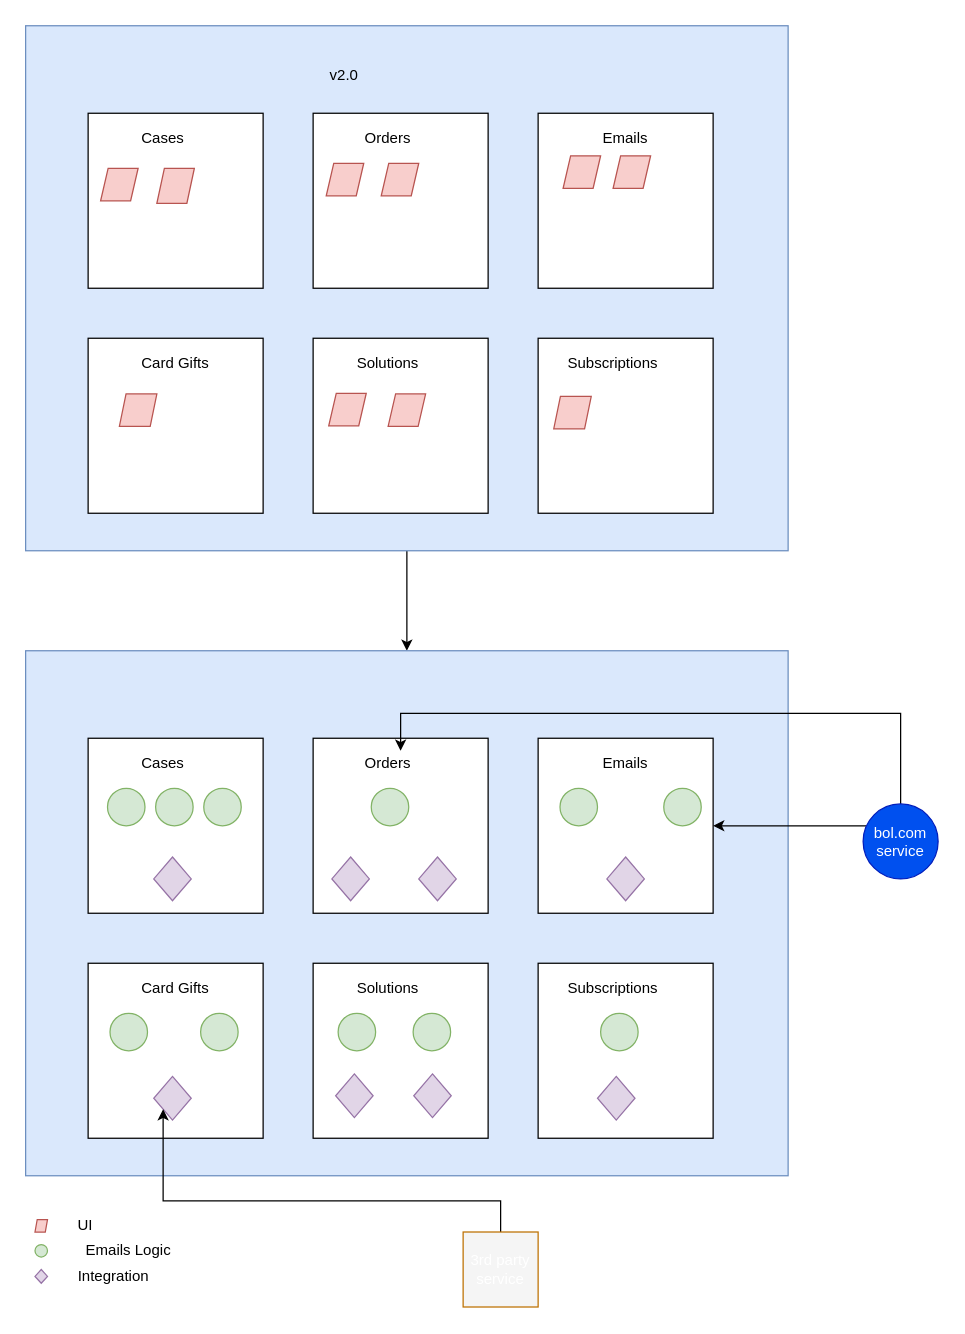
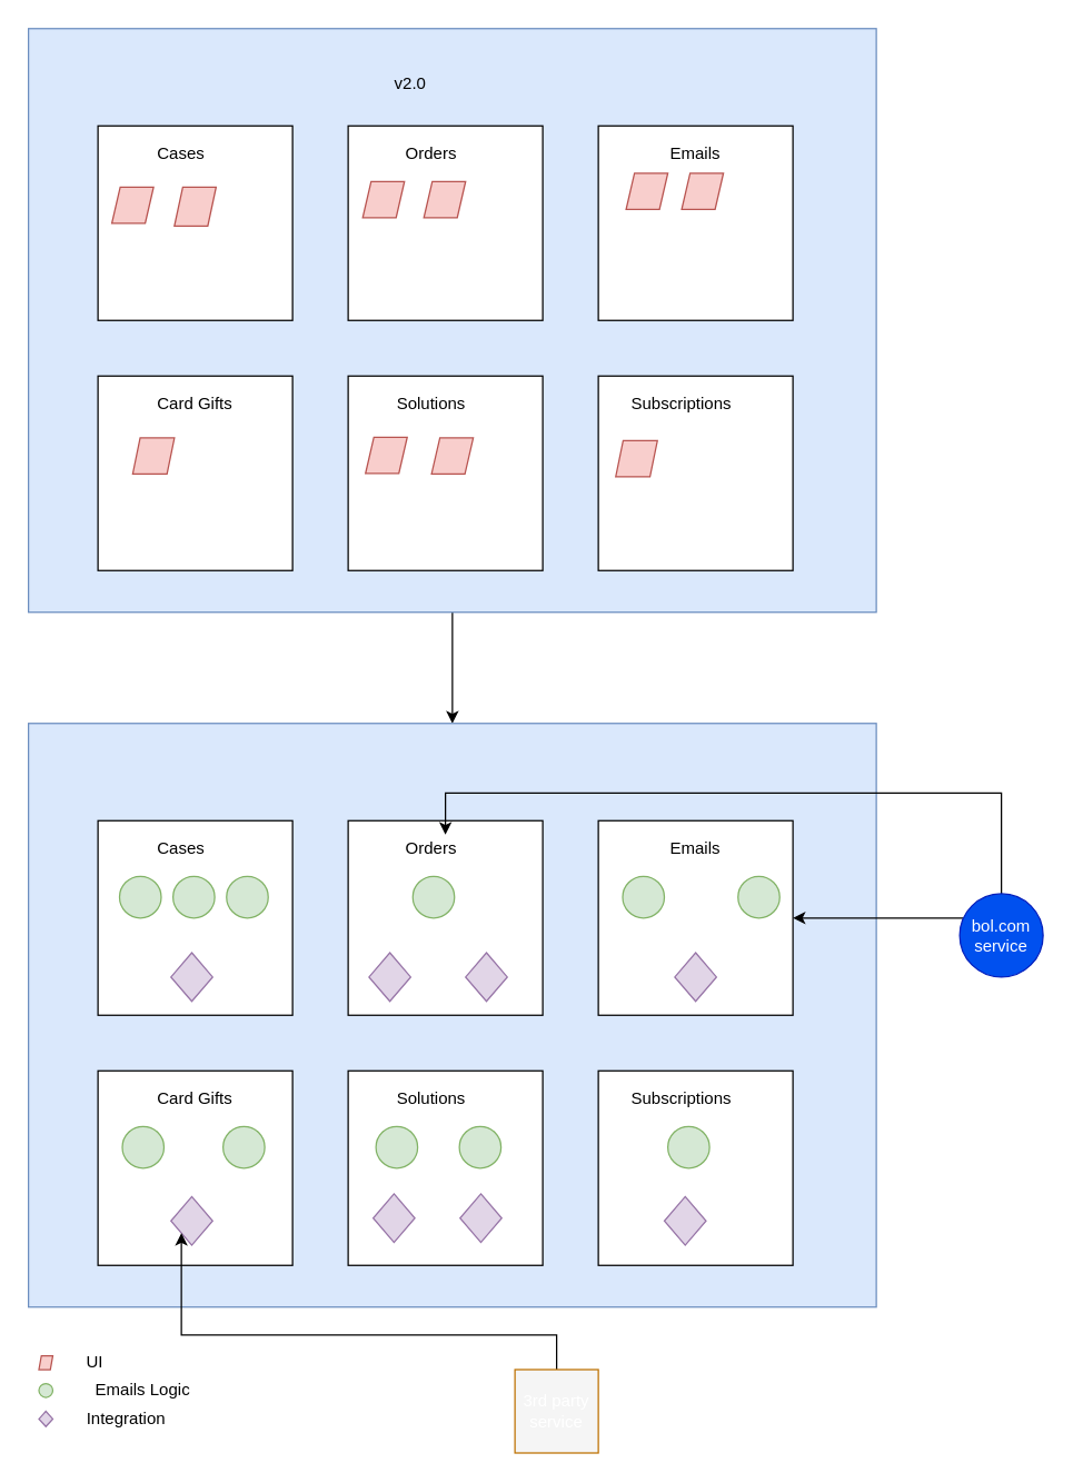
  <mxCell id="0" />
  <mxCell id="1" parent="0" />
  <mxCell id="2" value="" style="edgeStyle=orthogonalEdgeStyle;rounded=0;orthogonalLoop=1;jettySize=auto;html=1;" parent="1" source="3" target="33" edge="1"><mxGeometry relative="1" as="geometry" /></mxCell>
  <mxCell id="3" value="" style="rounded=0;whiteSpace=wrap;html=1;fillColor=#dae8fc;strokeColor=#6c8ebf;" parent="1" vertex="1"><mxGeometry x="20" y="20" width="610" height="420" as="geometry" /></mxCell>
  <mxCell id="4" value="" style="whiteSpace=wrap;html=1;aspect=fixed;" parent="1" vertex="1"><mxGeometry x="70" y="90" width="140" height="140" as="geometry" /></mxCell>
  <mxCell id="5" value="" style="whiteSpace=wrap;html=1;aspect=fixed;" parent="1" vertex="1"><mxGeometry x="250" y="90" width="140" height="140" as="geometry" /></mxCell>
  <mxCell id="6" value="" style="whiteSpace=wrap;html=1;aspect=fixed;" parent="1" vertex="1"><mxGeometry x="70" y="270" width="140" height="140" as="geometry" /></mxCell>
  <mxCell id="7" value="" style="whiteSpace=wrap;html=1;aspect=fixed;" parent="1" vertex="1"><mxGeometry x="250" y="270" width="140" height="140" as="geometry" /></mxCell>
  <mxCell id="8" value="" style="whiteSpace=wrap;html=1;aspect=fixed;" parent="1" vertex="1"><mxGeometry x="430" y="90" width="140" height="140" as="geometry" /></mxCell>
  <mxCell id="9" value="" style="whiteSpace=wrap;html=1;aspect=fixed;" parent="1" vertex="1"><mxGeometry x="430" y="270" width="140" height="140" as="geometry" /></mxCell>
  <mxCell id="10" value="Cases" style="text;html=1;strokeColor=none;fillColor=none;align=center;verticalAlign=middle;whiteSpace=wrap;rounded=0;" parent="1" vertex="1"><mxGeometry x="110" y="100" width="40" height="20" as="geometry" /></mxCell>
  <mxCell id="11" value="Orders" style="text;html=1;strokeColor=none;fillColor=none;align=center;verticalAlign=middle;whiteSpace=wrap;rounded=0;" parent="1" vertex="1"><mxGeometry x="290" y="100" width="40" height="20" as="geometry" /></mxCell>
  <mxCell id="12" value="Emails" style="text;html=1;strokeColor=none;fillColor=none;align=center;verticalAlign=middle;whiteSpace=wrap;rounded=0;" parent="1" vertex="1"><mxGeometry x="480" y="100" width="40" height="20" as="geometry" /></mxCell>
  <mxCell id="13" value="Card Gifts" style="text;html=1;strokeColor=none;fillColor=none;align=center;verticalAlign=middle;whiteSpace=wrap;rounded=0;" parent="1" vertex="1"><mxGeometry x="110" y="280" width="60" height="20" as="geometry" /></mxCell>
  <mxCell id="14" value="Solutions" style="text;html=1;strokeColor=none;fillColor=none;align=center;verticalAlign=middle;whiteSpace=wrap;rounded=0;" parent="1" vertex="1"><mxGeometry x="290" y="280" width="40" height="20" as="geometry" /></mxCell>
  <mxCell id="15" value="Subscriptions" style="text;html=1;strokeColor=none;fillColor=none;align=center;verticalAlign=middle;whiteSpace=wrap;rounded=0;" parent="1" vertex="1"><mxGeometry x="470" y="280" width="40" height="20" as="geometry" /></mxCell>
  <mxCell id="16" value="" style="shape=parallelogram;perimeter=parallelogramPerimeter;whiteSpace=wrap;html=1;fillColor=#f8cecc;strokeColor=#b85450;" parent="1" vertex="1"><mxGeometry x="80" y="134" width="30" height="26" as="geometry" /></mxCell>
  <mxCell id="17" value="" style="shape=parallelogram;perimeter=parallelogramPerimeter;whiteSpace=wrap;html=1;fillColor=#f8cecc;strokeColor=#b85450;" parent="1" vertex="1"><mxGeometry x="125" y="134" width="30" height="28" as="geometry" /></mxCell>
  <mxCell id="18" value="" style="shape=parallelogram;perimeter=parallelogramPerimeter;whiteSpace=wrap;html=1;fillColor=#f8cecc;strokeColor=#b85450;" parent="1" vertex="1"><mxGeometry x="260.5" y="130" width="30" height="26" as="geometry" /></mxCell>
  <mxCell id="19" value="" style="shape=parallelogram;perimeter=parallelogramPerimeter;whiteSpace=wrap;html=1;fillColor=#f8cecc;strokeColor=#b85450;" parent="1" vertex="1"><mxGeometry x="304.5" y="130" width="30" height="26" as="geometry" /></mxCell>
  <mxCell id="20" value="" style="shape=parallelogram;perimeter=parallelogramPerimeter;whiteSpace=wrap;html=1;fillColor=#f8cecc;strokeColor=#b85450;" parent="1" vertex="1"><mxGeometry x="490" y="124" width="30" height="26" as="geometry" /></mxCell>
  <mxCell id="21" value="" style="shape=parallelogram;perimeter=parallelogramPerimeter;whiteSpace=wrap;html=1;fillColor=#f8cecc;strokeColor=#b85450;" parent="1" vertex="1"><mxGeometry x="450" y="124" width="30" height="26" as="geometry" /></mxCell>
  <mxCell id="22" value="" style="shape=parallelogram;perimeter=parallelogramPerimeter;whiteSpace=wrap;html=1;fillColor=#f8cecc;strokeColor=#b85450;" parent="1" vertex="1"><mxGeometry x="262.5" y="314" width="30" height="26" as="geometry" /></mxCell>
  <mxCell id="23" value="" style="shape=parallelogram;perimeter=parallelogramPerimeter;whiteSpace=wrap;html=1;fillColor=#f8cecc;strokeColor=#b85450;" parent="1" vertex="1"><mxGeometry x="310" y="314.5" width="30" height="26" as="geometry" /></mxCell>
  <mxCell id="24" value="" style="shape=parallelogram;perimeter=parallelogramPerimeter;whiteSpace=wrap;html=1;fillColor=#f8cecc;strokeColor=#b85450;size=0.178;" parent="1" vertex="1"><mxGeometry x="95" y="314.5" width="30" height="26" as="geometry" /></mxCell>
  <mxCell id="25" value="" style="shape=parallelogram;perimeter=parallelogramPerimeter;whiteSpace=wrap;html=1;fillColor=#f8cecc;strokeColor=#b85450;size=0.178;" parent="1" vertex="1"><mxGeometry x="442.5" y="316.5" width="30" height="26" as="geometry" /></mxCell>
- <mxCell id="26" value="v2.0" style="text;html=1;strokeColor=none;fillColor=none;align=center;verticalAlign=middle;whiteSpace=wrap;rounded=0;" parent="1" vertex="1"><mxGeometry x="255" y="50" width="40" height="20" as="geometry" /></mxCell>
+ <mxCell id="26" value="v2.0" style="text;html=1;strokeColor=none;fillColor=none;align=center;verticalAlign=middle;whiteSpace=wrap;rounded=0;" parent="1" vertex="1"><mxGeometry x="275" y="50" width="40" height="20" as="geometry" /></mxCell>
  <mxCell id="27" value="" style="shape=parallelogram;perimeter=parallelogramPerimeter;whiteSpace=wrap;html=1;fillColor=#f8cecc;strokeColor=#b85450;size=0.178;" parent="1" vertex="1"><mxGeometry x="27.5" y="975" width="10" height="10" as="geometry" /></mxCell>
  <mxCell id="28" value="" style="ellipse;whiteSpace=wrap;html=1;aspect=fixed;fillColor=#d5e8d4;strokeColor=#82b366;" parent="1" vertex="1"><mxGeometry x="27.5" y="995" width="10" height="10" as="geometry" /></mxCell>
  <mxCell id="29" value="" style="rhombus;whiteSpace=wrap;html=1;fillColor=#e1d5e7;strokeColor=#9673a6;" parent="1" vertex="1"><mxGeometry x="27.5" y="1015" width="10" height="11" as="geometry" /></mxCell>
  <mxCell id="30" value="UI" style="text;html=1;strokeColor=none;fillColor=none;align=center;verticalAlign=middle;whiteSpace=wrap;rounded=0;" parent="1" vertex="1"><mxGeometry x="47.5" y="970" width="40" height="20" as="geometry" /></mxCell>
  <mxCell id="31" value="Emails Logic" style="text;html=1;strokeColor=none;fillColor=none;align=center;verticalAlign=middle;whiteSpace=wrap;rounded=0;" parent="1" vertex="1"><mxGeometry x="55" y="987.5" width="95" height="25" as="geometry" /></mxCell>
  <mxCell id="32" value="Integration" style="text;html=1;strokeColor=none;fillColor=none;align=center;verticalAlign=middle;whiteSpace=wrap;rounded=0;" parent="1" vertex="1"><mxGeometry x="42.5" y="1008" width="95" height="25" as="geometry" /></mxCell>
  <mxCell id="33" value="" style="rounded=0;whiteSpace=wrap;html=1;fillColor=#dae8fc;strokeColor=#6c8ebf;" parent="1" vertex="1"><mxGeometry x="20" y="520" width="610" height="420" as="geometry" /></mxCell>
  <mxCell id="34" value="" style="whiteSpace=wrap;html=1;aspect=fixed;" parent="1" vertex="1"><mxGeometry x="70" y="590" width="140" height="140" as="geometry" /></mxCell>
  <mxCell id="35" value="" style="whiteSpace=wrap;html=1;aspect=fixed;" parent="1" vertex="1"><mxGeometry x="250" y="590" width="140" height="140" as="geometry" /></mxCell>
  <mxCell id="36" value="" style="whiteSpace=wrap;html=1;aspect=fixed;" parent="1" vertex="1"><mxGeometry x="70" y="770" width="140" height="140" as="geometry" /></mxCell>
  <mxCell id="37" value="" style="whiteSpace=wrap;html=1;aspect=fixed;" parent="1" vertex="1"><mxGeometry x="250" y="770" width="140" height="140" as="geometry" /></mxCell>
  <mxCell id="38" value="" style="whiteSpace=wrap;html=1;aspect=fixed;" parent="1" vertex="1"><mxGeometry x="430" y="590" width="140" height="140" as="geometry" /></mxCell>
  <mxCell id="39" value="" style="whiteSpace=wrap;html=1;aspect=fixed;" parent="1" vertex="1"><mxGeometry x="430" y="770" width="140" height="140" as="geometry" /></mxCell>
  <mxCell id="40" value="Cases" style="text;html=1;strokeColor=none;fillColor=none;align=center;verticalAlign=middle;whiteSpace=wrap;rounded=0;" parent="1" vertex="1"><mxGeometry x="110" y="600" width="40" height="20" as="geometry" /></mxCell>
  <mxCell id="41" value="Orders" style="text;html=1;strokeColor=none;fillColor=none;align=center;verticalAlign=middle;whiteSpace=wrap;rounded=0;" parent="1" vertex="1"><mxGeometry x="290" y="600" width="40" height="20" as="geometry" /></mxCell>
  <mxCell id="42" value="Emails" style="text;html=1;strokeColor=none;fillColor=none;align=center;verticalAlign=middle;whiteSpace=wrap;rounded=0;" parent="1" vertex="1"><mxGeometry x="480" y="600" width="40" height="20" as="geometry" /></mxCell>
  <mxCell id="43" value="Card Gifts" style="text;html=1;strokeColor=none;fillColor=none;align=center;verticalAlign=middle;whiteSpace=wrap;rounded=0;" parent="1" vertex="1"><mxGeometry x="110" y="780" width="60" height="20" as="geometry" /></mxCell>
  <mxCell id="44" value="Solutions" style="text;html=1;strokeColor=none;fillColor=none;align=center;verticalAlign=middle;whiteSpace=wrap;rounded=0;" parent="1" vertex="1"><mxGeometry x="290" y="780" width="40" height="20" as="geometry" /></mxCell>
  <mxCell id="45" value="Subscriptions" style="text;html=1;strokeColor=none;fillColor=none;align=center;verticalAlign=middle;whiteSpace=wrap;rounded=0;" parent="1" vertex="1"><mxGeometry x="470" y="780" width="40" height="20" as="geometry" /></mxCell>
  <mxCell id="46" value="" style="ellipse;whiteSpace=wrap;html=1;aspect=fixed;fillColor=#d5e8d4;strokeColor=#82b366;" parent="1" vertex="1"><mxGeometry x="162.5" y="630" width="30" height="30" as="geometry" /></mxCell>
  <mxCell id="47" value="" style="ellipse;whiteSpace=wrap;html=1;aspect=fixed;fillColor=#d5e8d4;strokeColor=#82b366;" parent="1" vertex="1"><mxGeometry x="85.5" y="630" width="30" height="30" as="geometry" /></mxCell>
  <mxCell id="48" value="" style="ellipse;whiteSpace=wrap;html=1;aspect=fixed;fillColor=#d5e8d4;strokeColor=#82b366;" parent="1" vertex="1"><mxGeometry x="124" y="630" width="30" height="30" as="geometry" /></mxCell>
  <mxCell id="49" value="" style="ellipse;whiteSpace=wrap;html=1;aspect=fixed;fillColor=#d5e8d4;strokeColor=#82b366;" parent="1" vertex="1"><mxGeometry x="296.5" y="630" width="30" height="30" as="geometry" /></mxCell>
  <mxCell id="50" value="" style="ellipse;whiteSpace=wrap;html=1;aspect=fixed;fillColor=#d5e8d4;strokeColor=#82b366;" parent="1" vertex="1"><mxGeometry x="530.5" y="630" width="30" height="30" as="geometry" /></mxCell>
  <mxCell id="51" value="" style="ellipse;whiteSpace=wrap;html=1;aspect=fixed;fillColor=#d5e8d4;strokeColor=#82b366;" parent="1" vertex="1"><mxGeometry x="447.5" y="630" width="30" height="30" as="geometry" /></mxCell>
  <mxCell id="52" value="" style="rhombus;whiteSpace=wrap;html=1;fillColor=#e1d5e7;strokeColor=#9673a6;" parent="1" vertex="1"><mxGeometry x="122.5" y="685" width="30" height="35" as="geometry" /></mxCell>
  <mxCell id="53" value="" style="rhombus;whiteSpace=wrap;html=1;fillColor=#e1d5e7;strokeColor=#9673a6;" parent="1" vertex="1"><mxGeometry x="334.5" y="685" width="30" height="35" as="geometry" /></mxCell>
  <mxCell id="54" value="" style="rhombus;whiteSpace=wrap;html=1;fillColor=#e1d5e7;strokeColor=#9673a6;" parent="1" vertex="1"><mxGeometry x="265" y="685" width="30" height="35" as="geometry" /></mxCell>
  <mxCell id="55" value="" style="rhombus;whiteSpace=wrap;html=1;fillColor=#e1d5e7;strokeColor=#9673a6;" parent="1" vertex="1"><mxGeometry x="485" y="685" width="30" height="35" as="geometry" /></mxCell>
  <mxCell id="56" value="" style="rhombus;whiteSpace=wrap;html=1;fillColor=#e1d5e7;strokeColor=#9673a6;" parent="1" vertex="1"><mxGeometry x="330.5" y="858.5" width="30" height="35" as="geometry" /></mxCell>
  <mxCell id="57" value="" style="rhombus;whiteSpace=wrap;html=1;fillColor=#e1d5e7;strokeColor=#9673a6;" parent="1" vertex="1"><mxGeometry x="268" y="858.5" width="30" height="35" as="geometry" /></mxCell>
  <mxCell id="58" value="" style="ellipse;whiteSpace=wrap;html=1;aspect=fixed;fillColor=#d5e8d4;strokeColor=#82b366;" parent="1" vertex="1"><mxGeometry x="330" y="810" width="30" height="30" as="geometry" /></mxCell>
  <mxCell id="59" value="" style="ellipse;whiteSpace=wrap;html=1;aspect=fixed;fillColor=#d5e8d4;strokeColor=#82b366;" parent="1" vertex="1"><mxGeometry x="270" y="810" width="30" height="30" as="geometry" /></mxCell>
  <mxCell id="60" value="" style="rhombus;whiteSpace=wrap;html=1;fillColor=#e1d5e7;strokeColor=#9673a6;" parent="1" vertex="1"><mxGeometry x="122.5" y="860.5" width="30" height="35" as="geometry" /></mxCell>
  <mxCell id="61" value="" style="ellipse;whiteSpace=wrap;html=1;aspect=fixed;fillColor=#d5e8d4;strokeColor=#82b366;" parent="1" vertex="1"><mxGeometry x="160" y="810" width="30" height="30" as="geometry" /></mxCell>
  <mxCell id="62" value="" style="ellipse;whiteSpace=wrap;html=1;aspect=fixed;fillColor=#d5e8d4;strokeColor=#82b366;" parent="1" vertex="1"><mxGeometry x="87.5" y="810" width="30" height="30" as="geometry" /></mxCell>
  <mxCell id="63" value="" style="rhombus;whiteSpace=wrap;html=1;fillColor=#e1d5e7;strokeColor=#9673a6;" parent="1" vertex="1"><mxGeometry x="477.5" y="860.5" width="30" height="35" as="geometry" /></mxCell>
  <mxCell id="64" value="" style="ellipse;whiteSpace=wrap;html=1;aspect=fixed;fillColor=#d5e8d4;strokeColor=#82b366;" parent="1" vertex="1"><mxGeometry x="480" y="810" width="30" height="30" as="geometry" /></mxCell>
  <mxCell id="65" style="edgeStyle=orthogonalEdgeStyle;rounded=0;orthogonalLoop=1;jettySize=auto;html=1;" parent="1" source="67" target="38" edge="1"><mxGeometry relative="1" as="geometry"><Array as="points"><mxPoint x="670" y="660" /><mxPoint x="670" y="660" /></Array></mxGeometry></mxCell>
  <mxCell id="66" style="edgeStyle=orthogonalEdgeStyle;rounded=0;orthogonalLoop=1;jettySize=auto;html=1;entryX=0.75;entryY=0;entryDx=0;entryDy=0;" parent="1" source="67" target="41" edge="1"><mxGeometry relative="1" as="geometry"><Array as="points"><mxPoint x="720" y="570" /><mxPoint x="320" y="570" /></Array></mxGeometry></mxCell>
  <mxCell id="67" value="bol.com&lt;br&gt;service" style="ellipse;whiteSpace=wrap;html=1;aspect=fixed;fillColor=#0050ef;strokeColor=#001DBC;fontColor=#ffffff;" parent="1" vertex="1"><mxGeometry x="690" y="642.5" width="60" height="60" as="geometry" /></mxCell>
  <mxCell id="68" style="edgeStyle=orthogonalEdgeStyle;rounded=0;orthogonalLoop=1;jettySize=auto;html=1;entryX=0;entryY=1;entryDx=0;entryDy=0;" parent="1" source="69" target="60" edge="1"><mxGeometry relative="1" as="geometry"><Array as="points"><mxPoint x="400" y="960" /><mxPoint x="130" y="960" /></Array></mxGeometry></mxCell>
  <mxCell id="69" value="3rd party&lt;br&gt;service" style="whiteSpace=wrap;html=1;aspect=fixed;fillColor=#f5f5f5;strokeColor=#BD7000;fontColor=#ffffff;" parent="1" vertex="1"><mxGeometry x="370" y="985" width="60" height="60" as="geometry" /></mxCell>
